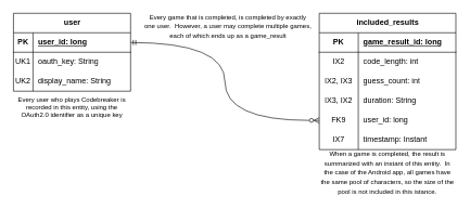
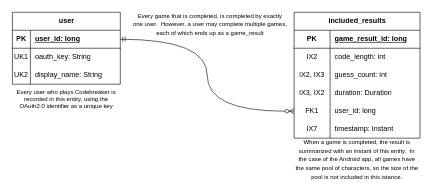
  <mxCell id="0" />
  <mxCell id="1" parent="0" />
  <mxCell id="2" value="user" style="shape=table;startSize=30;container=1;collapsible=1;childLayout=tableLayout;fixedRows=1;rowLines=0;fontStyle=1;align=center;resizeLast=1;html=1;" vertex="1" parent="1"><mxGeometry x="20" y="20" width="180" height="120" as="geometry" /></mxCell>
  <mxCell id="3" value="" style="shape=tableRow;horizontal=0;startSize=0;swimlaneHead=0;swimlaneBody=0;fillColor=none;collapsible=0;dropTarget=0;points=[[0,0.5],[1,0.5]];portConstraint=eastwest;top=0;left=0;right=0;bottom=1;" vertex="1" parent="2"><mxGeometry y="30" width="180" height="30" as="geometry" /></mxCell>
  <mxCell id="4" value="PK" style="shape=partialRectangle;connectable=0;fillColor=none;top=0;left=0;bottom=0;right=0;fontStyle=1;overflow=hidden;whiteSpace=wrap;html=1;" vertex="1" parent="3"><mxGeometry width="30" height="30" as="geometry"><mxRectangle width="30" height="30" as="alternateBounds" /></mxGeometry></mxCell>
  <mxCell id="5" value="user_id: long" style="shape=partialRectangle;connectable=0;fillColor=none;top=0;left=0;bottom=0;right=0;align=left;spacingLeft=6;fontStyle=5;overflow=hidden;whiteSpace=wrap;html=1;" vertex="1" parent="3"><mxGeometry x="30" width="150" height="30" as="geometry"><mxRectangle width="150" height="30" as="alternateBounds" /></mxGeometry></mxCell>
  <mxCell id="6" value="" style="shape=tableRow;horizontal=0;startSize=0;swimlaneHead=0;swimlaneBody=0;fillColor=none;collapsible=0;dropTarget=0;points=[[0,0.5],[1,0.5]];portConstraint=eastwest;top=0;left=0;right=0;bottom=0;" vertex="1" parent="2"><mxGeometry y="60" width="180" height="30" as="geometry" /></mxCell>
  <mxCell id="7" value="UK1" style="shape=partialRectangle;connectable=0;fillColor=none;top=0;left=0;bottom=0;right=0;editable=1;overflow=hidden;whiteSpace=wrap;html=1;" vertex="1" parent="6"><mxGeometry width="30" height="30" as="geometry"><mxRectangle width="30" height="30" as="alternateBounds" /></mxGeometry></mxCell>
  <mxCell id="8" value="oauth_key: String" style="shape=partialRectangle;connectable=0;fillColor=none;top=0;left=0;bottom=0;right=0;align=left;spacingLeft=6;overflow=hidden;whiteSpace=wrap;html=1;" vertex="1" parent="6"><mxGeometry x="30" width="150" height="30" as="geometry"><mxRectangle width="150" height="30" as="alternateBounds" /></mxGeometry></mxCell>
  <mxCell id="9" value="" style="shape=tableRow;horizontal=0;startSize=0;swimlaneHead=0;swimlaneBody=0;fillColor=none;collapsible=0;dropTarget=0;points=[[0,0.5],[1,0.5]];portConstraint=eastwest;top=0;left=0;right=0;bottom=0;" vertex="1" parent="2"><mxGeometry y="90" width="180" height="30" as="geometry" /></mxCell>
  <mxCell id="10" value="UK2" style="shape=partialRectangle;connectable=0;fillColor=none;top=0;left=0;bottom=0;right=0;editable=1;overflow=hidden;whiteSpace=wrap;html=1;" vertex="1" parent="9"><mxGeometry width="30" height="30" as="geometry"><mxRectangle width="30" height="30" as="alternateBounds" /></mxGeometry></mxCell>
  <mxCell id="11" value="display_name: String" style="shape=partialRectangle;connectable=0;fillColor=none;top=0;left=0;bottom=0;right=0;align=left;spacingLeft=6;overflow=hidden;whiteSpace=wrap;html=1;" vertex="1" parent="9"><mxGeometry x="30" width="150" height="30" as="geometry"><mxRectangle width="150" height="30" as="alternateBounds" /></mxGeometry></mxCell>
  <mxCell id="12" value="included_results" style="shape=table;startSize=30;container=1;collapsible=1;childLayout=tableLayout;fixedRows=1;rowLines=0;fontStyle=1;align=center;resizeLast=1;html=1;" vertex="1" parent="1"><mxGeometry x="490" y="20" width="210" height="210" as="geometry" /></mxCell>
  <mxCell id="13" value="" style="shape=tableRow;horizontal=0;startSize=0;swimlaneHead=0;swimlaneBody=0;fillColor=none;collapsible=0;dropTarget=0;points=[[0,0.5],[1,0.5]];portConstraint=eastwest;top=0;left=0;right=0;bottom=1;" vertex="1" parent="12"><mxGeometry y="30" width="210" height="30" as="geometry" /></mxCell>
  <mxCell id="14" value="PK" style="shape=partialRectangle;connectable=0;fillColor=none;top=0;left=0;bottom=0;right=0;fontStyle=1;overflow=hidden;whiteSpace=wrap;html=1;" vertex="1" parent="13"><mxGeometry width="60" height="30" as="geometry"><mxRectangle width="60" height="30" as="alternateBounds" /></mxGeometry></mxCell>
  <mxCell id="15" value="game_result_id: long" style="shape=partialRectangle;connectable=0;fillColor=none;top=0;left=0;bottom=0;right=0;align=left;spacingLeft=6;fontStyle=5;overflow=hidden;whiteSpace=wrap;html=1;" vertex="1" parent="13"><mxGeometry x="60" width="150" height="30" as="geometry"><mxRectangle width="150" height="30" as="alternateBounds" /></mxGeometry></mxCell>
  <mxCell id="16" value="" style="shape=tableRow;horizontal=0;startSize=0;swimlaneHead=0;swimlaneBody=0;fillColor=none;collapsible=0;dropTarget=0;points=[[0,0.5],[1,0.5]];portConstraint=eastwest;top=0;left=0;right=0;bottom=0;" vertex="1" parent="12"><mxGeometry y="60" width="210" height="30" as="geometry" /></mxCell>
  <mxCell id="17" value="IX2" style="shape=partialRectangle;connectable=0;fillColor=none;top=0;left=0;bottom=0;right=0;editable=1;overflow=hidden;whiteSpace=wrap;html=1;" vertex="1" parent="16"><mxGeometry width="60" height="30" as="geometry"><mxRectangle width="60" height="30" as="alternateBounds" /></mxGeometry></mxCell>
  <mxCell id="18" value="code_length: int" style="shape=partialRectangle;connectable=0;fillColor=none;top=0;left=0;bottom=0;right=0;align=left;spacingLeft=6;overflow=hidden;whiteSpace=wrap;html=1;" vertex="1" parent="16"><mxGeometry x="60" width="150" height="30" as="geometry"><mxRectangle width="150" height="30" as="alternateBounds" /></mxGeometry></mxCell>
  <mxCell id="19" value="" style="shape=tableRow;horizontal=0;startSize=0;swimlaneHead=0;swimlaneBody=0;fillColor=none;collapsible=0;dropTarget=0;points=[[0,0.5],[1,0.5]];portConstraint=eastwest;top=0;left=0;right=0;bottom=0;" vertex="1" parent="12"><mxGeometry y="90" width="210" height="30" as="geometry" /></mxCell>
  <mxCell id="20" value="IX2, IX3" style="shape=partialRectangle;connectable=0;fillColor=none;top=0;left=0;bottom=0;right=0;editable=1;overflow=hidden;whiteSpace=wrap;html=1;" vertex="1" parent="19"><mxGeometry width="60" height="30" as="geometry"><mxRectangle width="60" height="30" as="alternateBounds" /></mxGeometry></mxCell>
  <mxCell id="21" value="guess_count: int" style="shape=partialRectangle;connectable=0;fillColor=none;top=0;left=0;bottom=0;right=0;align=left;spacingLeft=6;overflow=hidden;whiteSpace=wrap;html=1;" vertex="1" parent="19"><mxGeometry x="60" width="150" height="30" as="geometry"><mxRectangle width="150" height="30" as="alternateBounds" /></mxGeometry></mxCell>
  <mxCell id="22" value="" style="shape=tableRow;horizontal=0;startSize=0;swimlaneHead=0;swimlaneBody=0;fillColor=none;collapsible=0;dropTarget=0;points=[[0,0.5],[1,0.5]];portConstraint=eastwest;top=0;left=0;right=0;bottom=0;" vertex="1" parent="12"><mxGeometry y="120" width="210" height="30" as="geometry" /></mxCell>
  <mxCell id="23" value="IX3, IX2" style="shape=partialRectangle;connectable=0;fillColor=none;top=0;left=0;bottom=0;right=0;editable=1;overflow=hidden;whiteSpace=wrap;html=1;" vertex="1" parent="22"><mxGeometry width="60" height="30" as="geometry"><mxRectangle width="60" height="30" as="alternateBounds" /></mxGeometry></mxCell>
- <mxCell id="24" value="duration: String" style="shape=partialRectangle;connectable=0;fillColor=none;top=0;left=0;bottom=0;right=0;align=left;spacingLeft=6;overflow=hidden;whiteSpace=wrap;html=1;" vertex="1" parent="22"><mxGeometry x="60" width="150" height="30" as="geometry"><mxRectangle width="150" height="30" as="alternateBounds" /></mxGeometry></mxCell>
+ <mxCell id="24" value="duration: Duration" style="shape=partialRectangle;connectable=0;fillColor=none;top=0;left=0;bottom=0;right=0;align=left;spacingLeft=6;overflow=hidden;whiteSpace=wrap;html=1;" vertex="1" parent="22"><mxGeometry x="60" width="150" height="30" as="geometry"><mxRectangle width="150" height="30" as="alternateBounds" /></mxGeometry></mxCell>
  <mxCell id="25" value="" style="shape=tableRow;horizontal=0;startSize=0;swimlaneHead=0;swimlaneBody=0;fillColor=none;collapsible=0;dropTarget=0;points=[[0,0.5],[1,0.5]];portConstraint=eastwest;top=0;left=0;right=0;bottom=0;" vertex="1" parent="12"><mxGeometry y="150" width="210" height="30" as="geometry" /></mxCell>
- <mxCell id="26" value="FK9" style="shape=partialRectangle;connectable=0;fillColor=none;top=0;left=0;bottom=0;right=0;editable=1;overflow=hidden;whiteSpace=wrap;html=1;" vertex="1" parent="25"><mxGeometry width="60" height="30" as="geometry"><mxRectangle width="60" height="30" as="alternateBounds" /></mxGeometry></mxCell>
+ <mxCell id="26" value="FK1" style="shape=partialRectangle;connectable=0;fillColor=none;top=0;left=0;bottom=0;right=0;editable=1;overflow=hidden;whiteSpace=wrap;html=1;" vertex="1" parent="25"><mxGeometry width="60" height="30" as="geometry"><mxRectangle width="60" height="30" as="alternateBounds" /></mxGeometry></mxCell>
  <mxCell id="27" value="user_id: long" style="shape=partialRectangle;connectable=0;fillColor=none;top=0;left=0;bottom=0;right=0;align=left;spacingLeft=6;overflow=hidden;whiteSpace=wrap;html=1;" vertex="1" parent="25"><mxGeometry x="60" width="150" height="30" as="geometry"><mxRectangle width="150" height="30" as="alternateBounds" /></mxGeometry></mxCell>
  <mxCell id="28" value="" style="shape=tableRow;horizontal=0;startSize=0;swimlaneHead=0;swimlaneBody=0;fillColor=none;collapsible=0;dropTarget=0;points=[[0,0.5],[1,0.5]];portConstraint=eastwest;top=0;left=0;right=0;bottom=0;" vertex="1" parent="12"><mxGeometry y="180" width="210" height="30" as="geometry" /></mxCell>
  <mxCell id="29" value="IX7" style="shape=partialRectangle;connectable=0;fillColor=none;top=0;left=0;bottom=0;right=0;editable=1;overflow=hidden;whiteSpace=wrap;html=1;" vertex="1" parent="28"><mxGeometry width="60" height="30" as="geometry"><mxRectangle width="60" height="30" as="alternateBounds" /></mxGeometry></mxCell>
  <mxCell id="30" value="timestamp: Instant" style="shape=partialRectangle;connectable=0;fillColor=none;top=0;left=0;bottom=0;right=0;align=left;spacingLeft=6;overflow=hidden;whiteSpace=wrap;html=1;" vertex="1" parent="28"><mxGeometry x="60" width="150" height="30" as="geometry"><mxRectangle width="150" height="30" as="alternateBounds" /></mxGeometry></mxCell>
  <mxCell id="31" value="" style="edgeStyle=orthogonalEdgeStyle;fontSize=12;html=1;endArrow=ERzeroToMany;startArrow=ERmandOne;rounded=0;exitX=1;exitY=0.5;exitDx=0;exitDy=0;endFill=0;entryX=0;entryY=0.5;entryDx=0;entryDy=0;curved=1;" edge="1" parent="1" source="3" target="25"><mxGeometry width="100" height="100" relative="1" as="geometry"><mxPoint x="320" y="350" as="sourcePoint" /><mxPoint x="440" y="185" as="targetPoint" /></mxGeometry></mxCell>
  <mxCell id="32" value="Every user who plays Codebreaker is recorded in this entity, using the OAuth2.0 identifier as a unique key" style="whiteSpace=wrap;html=1;fillColor=none;fontSize=10;strokeColor=none;" vertex="1" parent="1"><mxGeometry x="20" y="140" width="180" height="50" as="geometry" /></mxCell>
  <mxCell id="33" value="&lt;font style=&quot;font-size: 10px;&quot;&gt;When a game is completed, the result is summarized with an instant of this entity.&amp;nbsp; In the case of the Android app, all games have the same pool of characters, so the size of the pool is not included in this istance.&lt;/font&gt;" style="whiteSpace=wrap;html=1;strokeColor=none;fillColor=none;" vertex="1" parent="1"><mxGeometry x="490" y="230" width="210" height="70" as="geometry" /></mxCell>
  <mxCell id="34" value="&lt;font style=&quot;font-size: 10px;&quot;&gt;Every game that is completed, is completed by exactly one user.&amp;nbsp; However, a user may complete multiple games, each of which ends up as a game_result&lt;/font&gt;" style="whiteSpace=wrap;html=1;strokeColor=none;fillColor=none;" vertex="1" parent="1"><mxGeometry x="220" y="20" width="260" height="40" as="geometry" /></mxCell>
